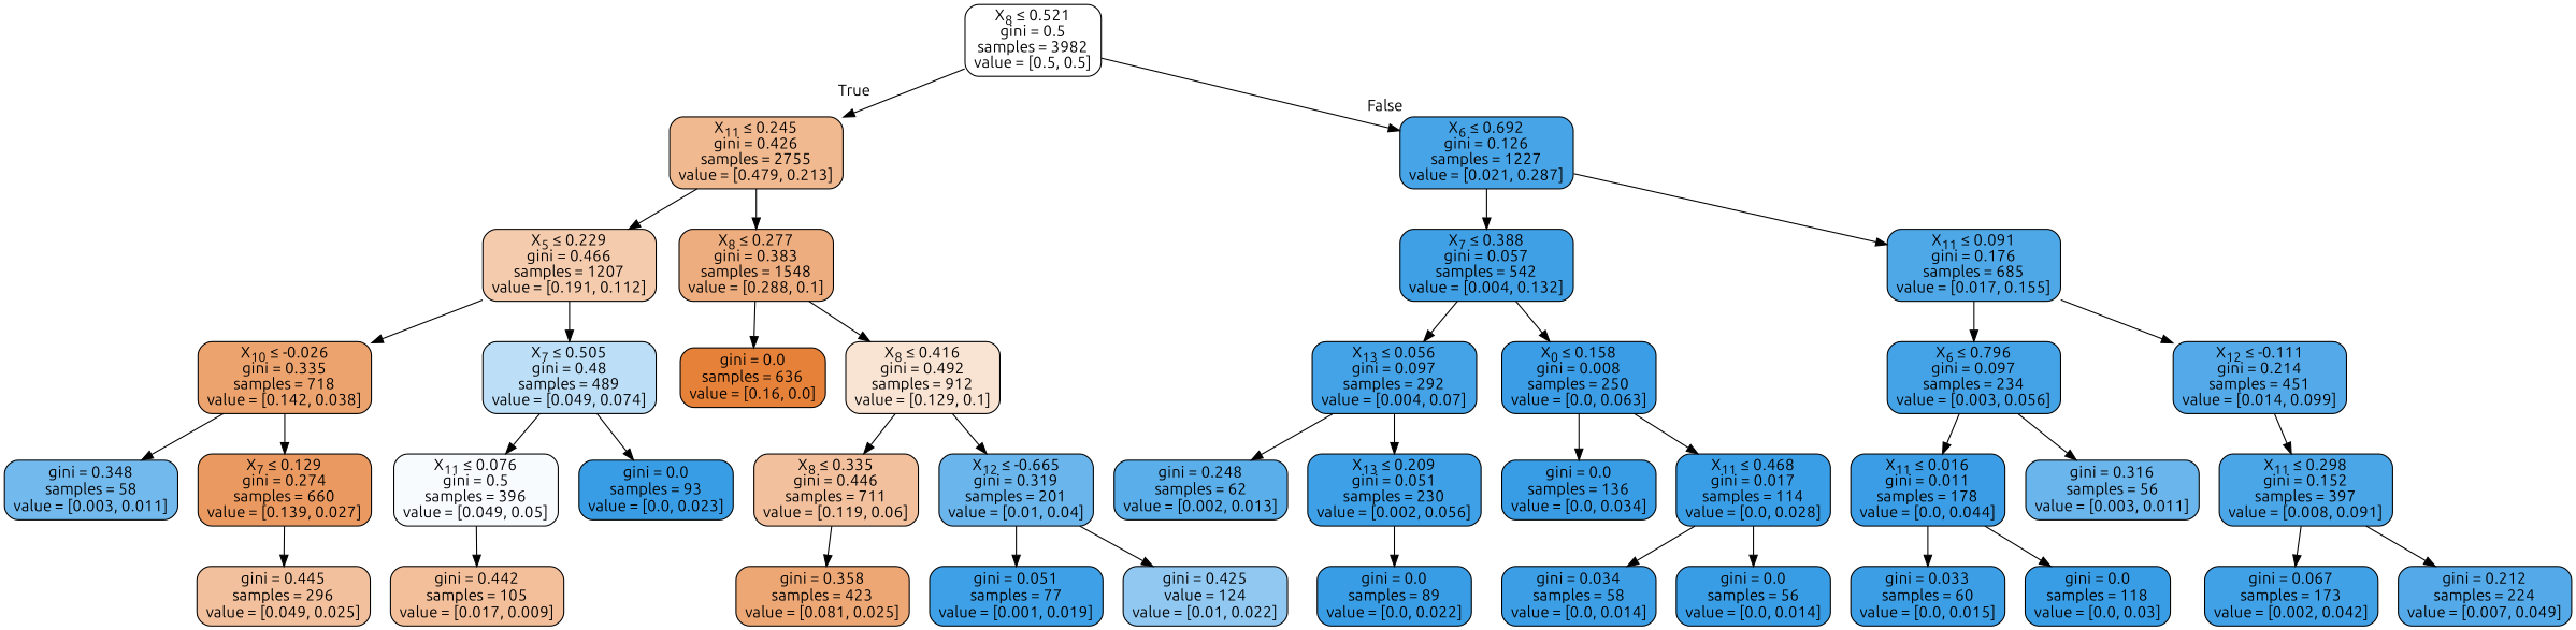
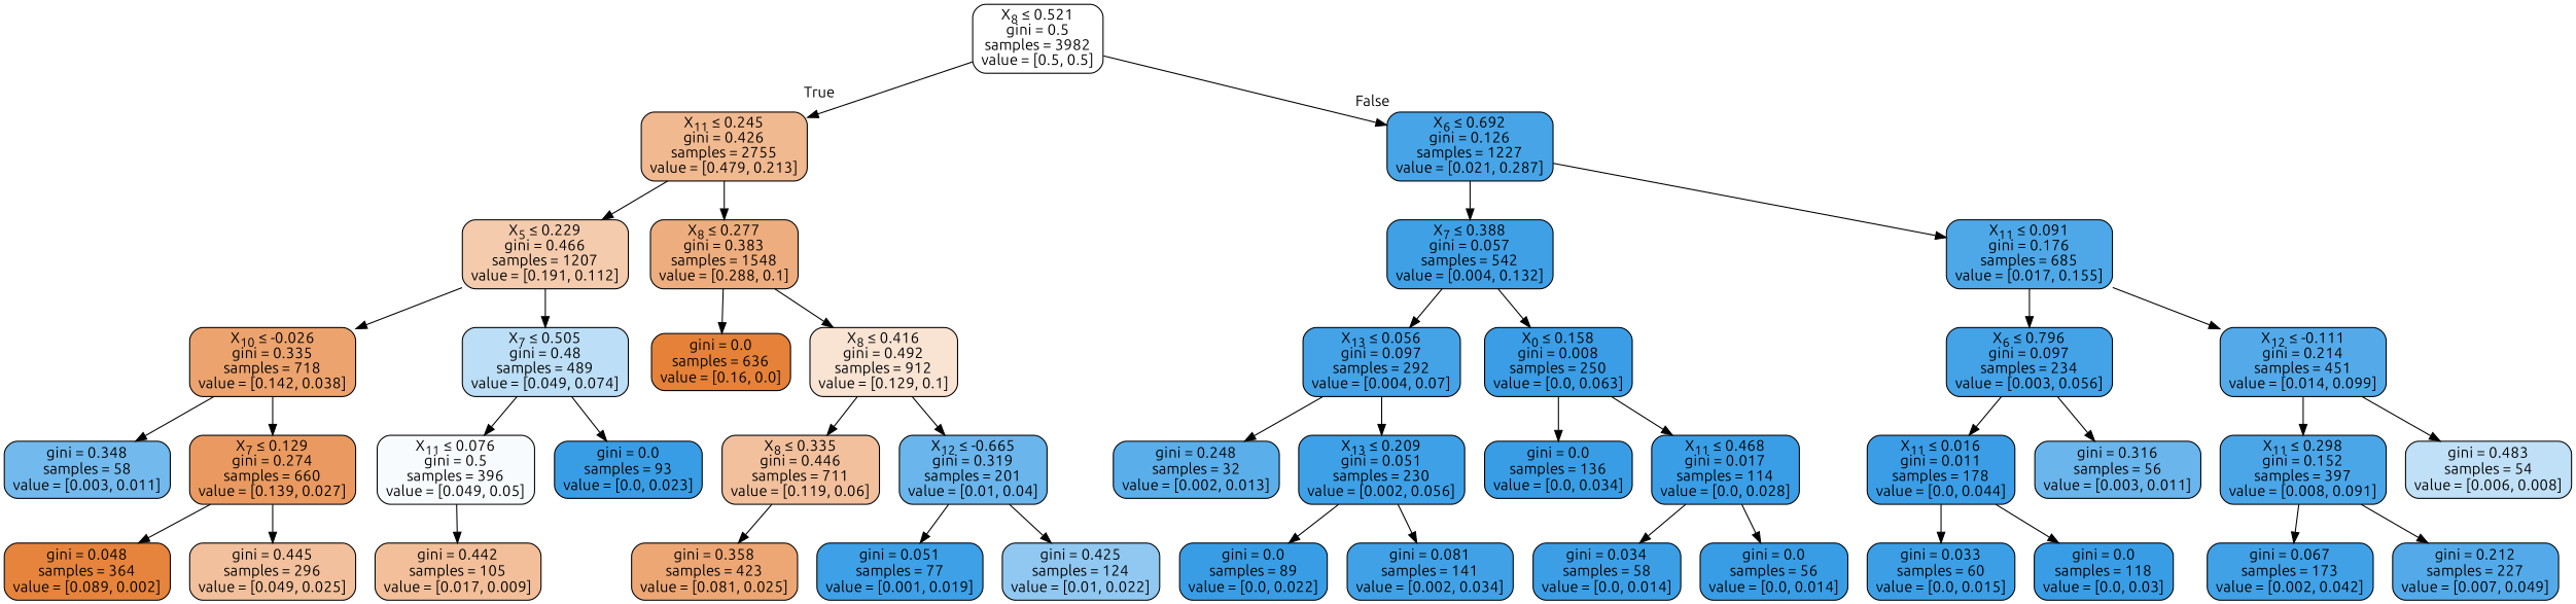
  digraph {
    fontname=Ubuntu
    node [color=black fillcolor="#399de5ff" fontname=Ubuntu shape=box style="filled, rounded"]
    edge [fontname=Ubuntu]
    n1 [fillcolor="#e5813900" label=<X<SUB>8</SUB> ≤ 0.521<br/>gini = 0.5<br/>samples = 3982<br/>value = [0.5, 0.5]>]
    n2 [fillcolor="#e581398e" label=<X<SUB>11</SUB> ≤ 0.245<br/>gini = 0.426<br/>samples = 2755<br/>value = [0.479, 0.213]>]
    n3 [fillcolor="#399de5ec" label=<X<SUB>6</SUB> ≤ 0.692<br/>gini = 0.126<br/>samples = 1227<br/>value = [0.021, 0.287]>]
    n4 [fillcolor="#e5813969" label=<X<SUB>5</SUB> ≤ 0.229<br/>gini = 0.466<br/>samples = 1207<br/>value = [0.191, 0.112]>]
    n5 [fillcolor="#e58139a6" label=<X<SUB>8</SUB> ≤ 0.277<br/>gini = 0.383<br/>samples = 1548<br/>value = [0.288, 0.1]>]
    n6 [fillcolor="#399de5f7" label=<X<SUB>7</SUB> ≤ 0.388<br/>gini = 0.057<br/>samples = 542<br/>value = [0.004, 0.132]>]
    n7 [fillcolor="#399de5e3" label=<X<SUB>11</SUB> ≤ 0.091<br/>gini = 0.176<br/>samples = 685<br/>value = [0.017, 0.155]>]
    n8 [fillcolor="#e58139ba" label=<X<SUB>10</SUB> ≤ -0.026<br/>gini = 0.335<br/>samples = 718<br/>value = [0.142, 0.038]>]
    n9 [fillcolor="#399de556" label=<X<SUB>7</SUB> ≤ 0.505<br/>gini = 0.48<br/>samples = 489<br/>value = [0.049, 0.074]>]
    n10 [fillcolor="#e58139ff" label=<gini = 0.0<br/>samples = 636<br/>value = [0.16, 0.0]>]
    n11 [fillcolor="#e5813938" label=<X<SUB>8</SUB> ≤ 0.416<br/>gini = 0.492<br/>samples = 912<br/>value = [0.129, 0.1]>]
    n12 [fillcolor="#399de5b5" label=<gini = 0.348<br/>samples = 58<br/>value = [0.003, 0.011]>]
    n13 [fillcolor="#e58139cd" label=<X<SUB>7</SUB> ≤ 0.129<br/>gini = 0.274<br/>samples = 660<br/>value = [0.139, 0.027]>]
    n14 [fillcolor="#399de508" label=<X<SUB>11</SUB> ≤ 0.076<br/>gini = 0.5<br/>samples = 396<br/>value = [0.049, 0.05]>]
    n15 [label=<gini = 0.0<br/>samples = 93<br/>value = [0.0, 0.023]>]
+   n16 [fillcolor="#e58139f9" label=<gini = 0.048<br/>samples = 364<br/>value = [0.089, 0.002]>]
    n17 [fillcolor="#e581397f" label=<gini = 0.445<br/>samples = 296<br/>value = [0.049, 0.025]>]
    n18 [fillcolor="#e5813981" label=<gini = 0.442<br/>samples = 105<br/>value = [0.017, 0.009]>]
    n19 [fillcolor="#e581397e" label=<X<SUB>8</SUB> ≤ 0.335<br/>gini = 0.446<br/>samples = 711<br/>value = [0.119, 0.06]>]
    n20 [fillcolor="#399de5c0" label=<X<SUB>12</SUB> ≤ -0.665<br/>gini = 0.319<br/>samples = 201<br/>value = [0.01, 0.04]>]
    n21 [fillcolor="#e58139b1" label=<gini = 0.358<br/>samples = 423<br/>value = [0.081, 0.025]>]
    n22 [fillcolor="#399de5f8" label=<gini = 0.051<br/>samples = 77<br/>value = [0.001, 0.019]>]
-   n23 [fillcolor="#399de58e" label=<gini = 0.425<br/>value = 124<br/>value = [0.01, 0.022]>]
+   n23 [fillcolor="#399de58e" label=<gini = 0.425<br/>samples = 124<br/>value = [0.01, 0.022]>]
    n24 [fillcolor="#399de5f1" label=<X<SUB>13</SUB> ≤ 0.056<br/>gini = 0.097<br/>samples = 292<br/>value = [0.004, 0.07]>]
    n25 [fillcolor="#399de5fe" label=<X<SUB>0</SUB> ≤ 0.158<br/>gini = 0.008<br/>samples = 250<br/>value = [0.0, 0.063]>]
    n26 [fillcolor="#399de5f1" label=<X<SUB>6</SUB> ≤ 0.796<br/>gini = 0.097<br/>samples = 234<br/>value = [0.003, 0.056]>]
    n27 [fillcolor="#399de5dc" label=<X<SUB>12</SUB> ≤ -0.111<br/>gini = 0.214<br/>samples = 451<br/>value = [0.014, 0.099]>]
-   n28 [fillcolor="#399de5d4" label=<gini = 0.248<br/>samples = 62<br/>value = [0.002, 0.013]>]
+   n28 [fillcolor="#399de5d4" label=<gini = 0.248<br/>samples = 32<br/>value = [0.002, 0.013]>]
    n29 [fillcolor="#399de5f8" label=<X<SUB>13</SUB> ≤ 0.209<br/>gini = 0.051<br/>samples = 230<br/>value = [0.002, 0.056]>]
    n30 [label=<gini = 0.0<br/>samples = 136<br/>value = [0.0, 0.034]>]
    n31 [fillcolor="#399de5fd" label=<X<SUB>11</SUB> ≤ 0.468<br/>gini = 0.017<br/>samples = 114<br/>value = [0.0, 0.028]>]
    n32 [label=<gini = 0.0<br/>samples = 89<br/>value = [0.0, 0.022]>]
+   n33 [fillcolor="#399de5f4" label=<gini = 0.081<br/>samples = 141<br/>value = [0.002, 0.034]>]
    n34 [fillcolor="#399de5fb" label=<gini = 0.034<br/>samples = 58<br/>value = [0.0, 0.014]>]
    n35 [label=<gini = 0.0<br/>samples = 56<br/>value = [0.0, 0.014]>]
    n36 [fillcolor="#399de5fe" label=<X<SUB>11</SUB> ≤ 0.016<br/>gini = 0.011<br/>samples = 178<br/>value = [0.0, 0.044]>]
    n37 [fillcolor="#399de5c1" label=<gini = 0.316<br/>samples = 56<br/>value = [0.003, 0.011]>]
    n38 [fillcolor="#399de5e8" label=<X<SUB>11</SUB> ≤ 0.298<br/>gini = 0.152<br/>samples = 397<br/>value = [0.008, 0.091]>]
+   n39 [fillcolor="#399de550" label=<gini = 0.483<br/>samples = 54<br/>value = [0.006, 0.008]>]
    n40 [fillcolor="#399de5fb" label=<gini = 0.033<br/>samples = 60<br/>value = [0.0, 0.015]>]
    n41 [label=<gini = 0.0<br/>samples = 118<br/>value = [0.0, 0.03]>]
    n42 [fillcolor="#399de5f6" label=<gini = 0.067<br/>samples = 173<br/>value = [0.002, 0.042]>]
-   n43 [fillcolor="#399de5dc" label=<gini = 0.212<br/>samples = 224<br/>value = [0.007, 0.049]>]
+   n43 [fillcolor="#399de5dc" label=<gini = 0.212<br/>samples = 227<br/>value = [0.007, 0.049]>]
    n1 -> n2 [headlabel=True labelangle=45 labeldistance=2.5]
    n1 -> n3 [headlabel=False labelangle=-45 labeldistance=2.5]
    n2 -> n4
    n2 -> n5
    n3 -> n6
    n3 -> n7
    n4 -> n8
    n4 -> n9
    n5 -> n10
    n5 -> n11
    n6 -> n24
    n6 -> n25
    n7 -> n26
    n7 -> n27
    n8 -> n12
    n8 -> n13
    n9 -> n14
    n9 -> n15
    n11 -> n19
    n11 -> n20
+   n13 -> n16
    n13 -> n17
    n14 -> n18
    n19 -> n21
    n20 -> n22
    n20 -> n23
    n24 -> n28
    n24 -> n29
    n25 -> n30
    n25 -> n31
    n26 -> n36
    n26 -> n37
    n27 -> n38
+   n27 -> n39
    n29 -> n32
+   n29 -> n33
    n31 -> n34
    n31 -> n35
    n36 -> n40
    n36 -> n41
    n38 -> n42
    n38 -> n43
  }
